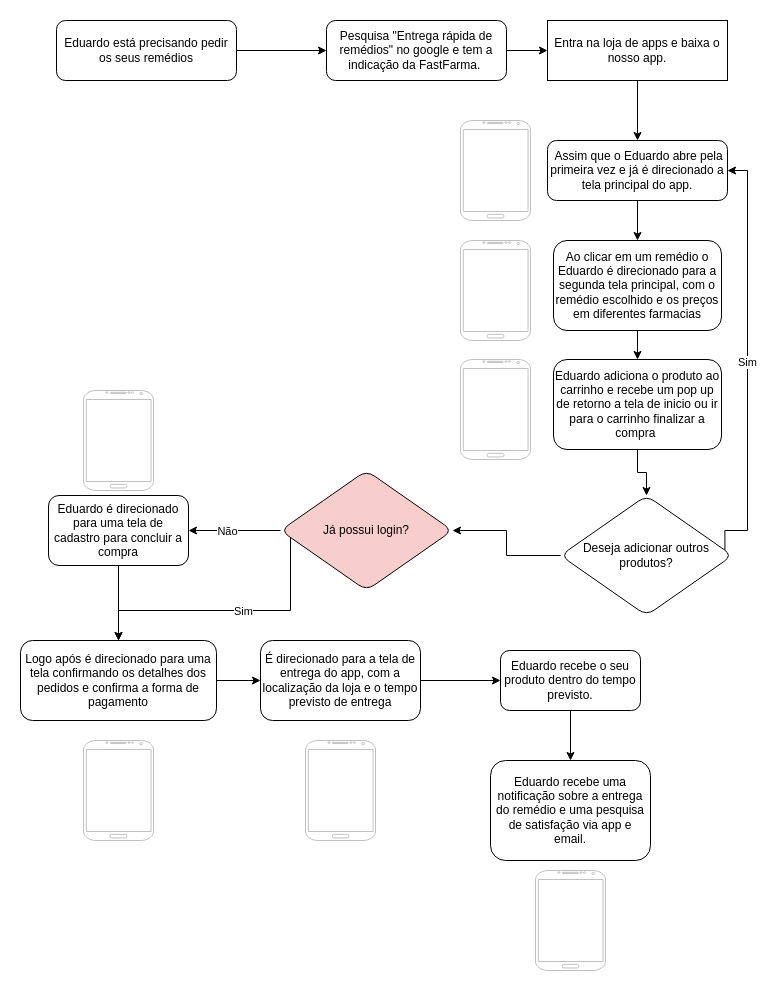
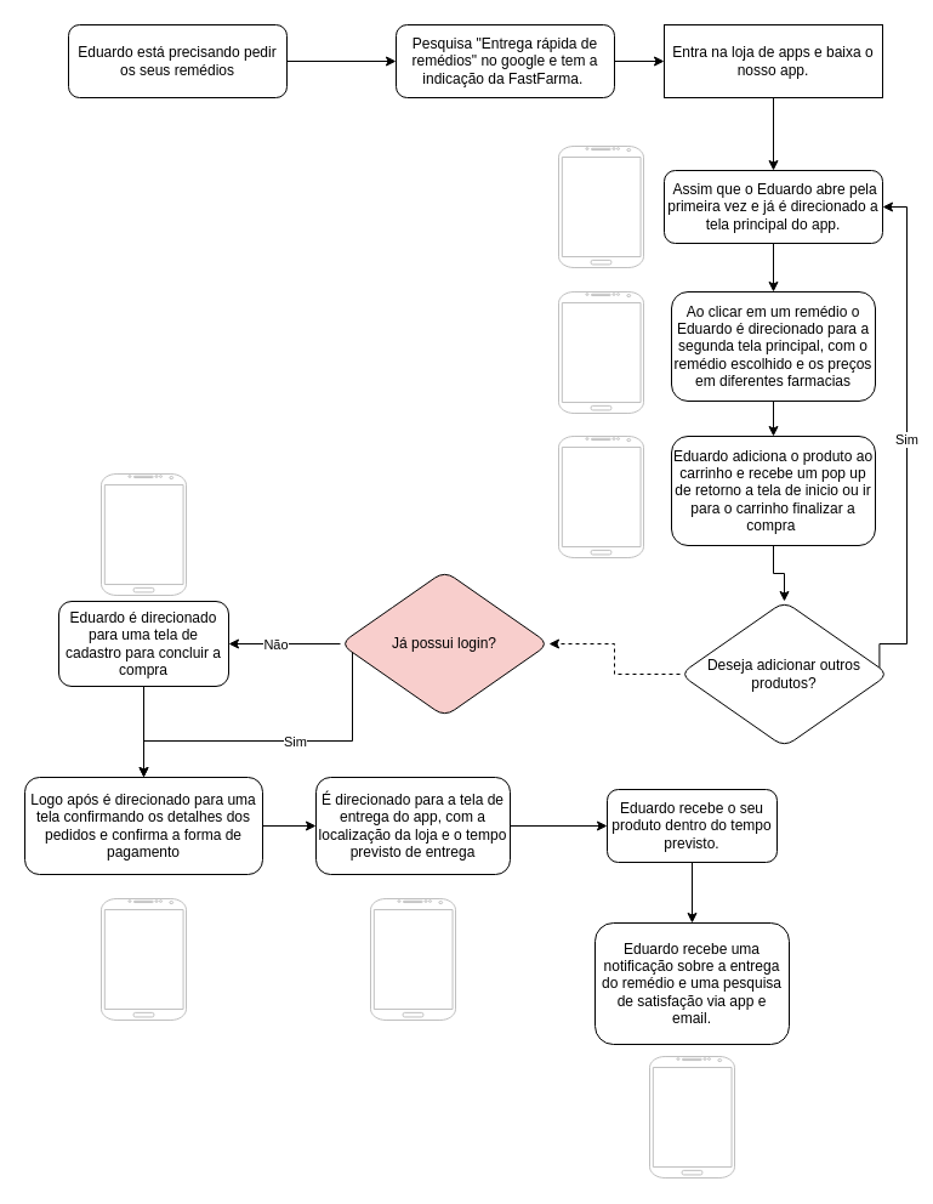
  <mxCell id="0" />
  <mxCell id="1" parent="0" />
  <mxCell id="2" style="edgeStyle=orthogonalEdgeStyle;rounded=0;orthogonalLoop=1;jettySize=auto;html=1;entryX=0;entryY=0.5;entryDx=0;entryDy=0;" edge="1" parent="1" source="3" target="5"><mxGeometry relative="1" as="geometry"><mxPoint x="360" y="50" as="targetPoint" /></mxGeometry></mxCell>
  <mxCell id="3" value="Eduardo está precisando pedir os seus remédios" style="rounded=1;whiteSpace=wrap;html=1;fontSize=12;glass=0;strokeWidth=1;shadow=0;" parent="1" vertex="1"><mxGeometry x="56" y="20" width="180" height="60" as="geometry" /></mxCell>
  <mxCell id="4" value="" style="edgeStyle=orthogonalEdgeStyle;rounded=0;orthogonalLoop=1;jettySize=auto;html=1;" edge="1" parent="1" source="5" target="7"><mxGeometry relative="1" as="geometry" /></mxCell>
  <mxCell id="5" value="Pesquisa &quot;Entrega rápida de remédios&quot; no google e tem a indicação da FastFarma.&amp;nbsp;" style="rounded=1;whiteSpace=wrap;html=1;fontSize=12;glass=0;strokeWidth=1;shadow=0;" vertex="1" parent="1"><mxGeometry x="326" y="20" width="180" height="60" as="geometry" /></mxCell>
  <mxCell id="6" value="" style="edgeStyle=orthogonalEdgeStyle;rounded=0;orthogonalLoop=1;jettySize=auto;html=1;" edge="1" parent="1" source="7" target="9"><mxGeometry relative="1" as="geometry" /></mxCell>
  <mxCell id="7" value="Entra na loja de apps e baixa o nosso app." style="whiteSpace=wrap;html=1;fontSize=12;glass=0;strokeWidth=1;shadow=0;rounded=0;" vertex="1" parent="1"><mxGeometry x="547" y="20" width="180" height="60" as="geometry" /></mxCell>
  <mxCell id="8" value="" style="edgeStyle=orthogonalEdgeStyle;rounded=0;orthogonalLoop=1;jettySize=auto;html=1;" edge="1" parent="1" source="9" target="12"><mxGeometry relative="1" as="geometry" /></mxCell>
  <mxCell id="9" value="&amp;nbsp;Assim que o Eduardo abre pela primeira vez e já é direcionado a tela principal do app." style="rounded=1;whiteSpace=wrap;html=1;glass=0;strokeWidth=1;shadow=0;" vertex="1" parent="1"><mxGeometry x="547" y="140" width="180" height="60" as="geometry" /></mxCell>
  <mxCell id="10" value="" style="verticalLabelPosition=bottom;verticalAlign=top;html=1;shadow=0;dashed=0;strokeWidth=1;shape=mxgraph.android.phone2;strokeColor=#c0c0c0;" vertex="1" parent="1"><mxGeometry x="460" y="120" width="70" height="100" as="geometry" /></mxCell>
  <mxCell id="11" value="" style="edgeStyle=orthogonalEdgeStyle;rounded=0;orthogonalLoop=1;jettySize=auto;html=1;" edge="1" parent="1" source="12" target="20"><mxGeometry relative="1" as="geometry" /></mxCell>
  <mxCell id="12" value="Ao clicar em um remédio o Eduardo é direcionado para a segunda tela principal, com o remédio escolhido e os preços em diferentes farmacias" style="rounded=1;whiteSpace=wrap;html=1;glass=0;strokeWidth=1;shadow=0;" vertex="1" parent="1"><mxGeometry x="553" y="240" width="168" height="90" as="geometry" /></mxCell>
  <mxCell id="13" value="" style="verticalLabelPosition=bottom;verticalAlign=top;html=1;shadow=0;dashed=0;strokeWidth=1;shape=mxgraph.android.phone2;strokeColor=#c0c0c0;" vertex="1" parent="1"><mxGeometry x="460" y="240" width="70" height="100" as="geometry" /></mxCell>
  <mxCell id="14" value="Sim" style="edgeStyle=orthogonalEdgeStyle;rounded=0;orthogonalLoop=1;jettySize=auto;html=1;entryX=1;entryY=0.5;entryDx=0;entryDy=0;exitX=0.956;exitY=0.48;exitDx=0;exitDy=0;exitPerimeter=0;" edge="1" parent="1" source="18" target="9"><mxGeometry relative="1" as="geometry"><mxPoint x="810" y="170" as="targetPoint" /><Array as="points"><mxPoint x="724" y="530" /><mxPoint x="747" y="530" /><mxPoint x="747" y="170" /></Array></mxGeometry></mxCell>
  <mxCell id="15" value="" style="edgeStyle=orthogonalEdgeStyle;rounded=0;orthogonalLoop=1;jettySize=auto;html=1;exitX=0;exitY=0.5;exitDx=0;exitDy=0;" edge="1" parent="1" source="28" target="23"><mxGeometry relative="1" as="geometry" /></mxCell>
  <mxCell id="16" value="Não" style="edgeLabel;html=1;align=center;verticalAlign=middle;resizable=0;points=[];" vertex="1" connectable="0" parent="15"><mxGeometry x="0.17" relative="1" as="geometry"><mxPoint as="offset" /></mxGeometry></mxCell>
- <mxCell id="17" value="" style="edgeStyle=orthogonalEdgeStyle;rounded=0;orthogonalLoop=1;jettySize=auto;html=1;" edge="1" parent="1" source="18" target="28"><mxGeometry relative="1" as="geometry" /></mxCell>
+ <mxCell id="17" value="" style="edgeStyle=orthogonalEdgeStyle;rounded=0;orthogonalLoop=1;jettySize=auto;html=1;dashed=1;" edge="1" parent="1" source="18" target="28"><mxGeometry relative="1" as="geometry" /></mxCell>
  <mxCell id="18" value="Deseja adicionar outros&lt;div&gt;produtos?&lt;/div&gt;" style="rhombus;whiteSpace=wrap;html=1;rounded=1;glass=0;strokeWidth=1;shadow=0;" vertex="1" parent="1"><mxGeometry x="560" y="495" width="172" height="120" as="geometry" /></mxCell>
  <mxCell id="19" value="" style="edgeStyle=orthogonalEdgeStyle;rounded=0;orthogonalLoop=1;jettySize=auto;html=1;" edge="1" parent="1" source="20" target="18"><mxGeometry relative="1" as="geometry" /></mxCell>
  <mxCell id="20" value="Eduardo adiciona o produto ao carrinho e recebe um pop up de retorno a tela de inicio ou ir para o carrinho finalizar a compra&amp;nbsp;" style="rounded=1;whiteSpace=wrap;html=1;glass=0;strokeWidth=1;shadow=0;" vertex="1" parent="1"><mxGeometry x="553" y="359" width="168" height="90" as="geometry" /></mxCell>
  <mxCell id="21" value="" style="verticalLabelPosition=bottom;verticalAlign=top;html=1;shadow=0;dashed=0;strokeWidth=1;shape=mxgraph.android.phone2;strokeColor=#c0c0c0;" vertex="1" parent="1"><mxGeometry x="83" y="390" width="70" height="100" as="geometry" /></mxCell>
  <mxCell id="22" value="" style="edgeStyle=orthogonalEdgeStyle;rounded=0;orthogonalLoop=1;jettySize=auto;html=1;" edge="1" parent="1" source="23" target="25"><mxGeometry relative="1" as="geometry" /></mxCell>
  <mxCell id="23" value="Eduardo é direcionado para uma tela de cadastro para concluir a compra" style="rounded=1;whiteSpace=wrap;html=1;glass=0;strokeWidth=1;shadow=0;" vertex="1" parent="1"><mxGeometry x="48" y="495" width="140" height="70" as="geometry" /></mxCell>
  <mxCell id="24" value="" style="edgeStyle=orthogonalEdgeStyle;rounded=0;orthogonalLoop=1;jettySize=auto;html=1;" edge="1" parent="1" source="25" target="30"><mxGeometry relative="1" as="geometry" /></mxCell>
  <mxCell id="25" value="Logo após é direcionado para uma tela confirmando os detalhes dos pedidos e confirma a forma de pagamento" style="whiteSpace=wrap;html=1;rounded=1;glass=0;strokeWidth=1;shadow=0;" vertex="1" parent="1"><mxGeometry x="20" y="640" width="196" height="80" as="geometry" /></mxCell>
  <mxCell id="26" value="" style="edgeStyle=orthogonalEdgeStyle;rounded=0;orthogonalLoop=1;jettySize=auto;html=1;entryX=0.5;entryY=0;entryDx=0;entryDy=0;" edge="1" parent="1" source="28" target="25"><mxGeometry relative="1" as="geometry"><mxPoint x="330" y="660" as="targetPoint" /><Array as="points"><mxPoint x="290" y="610" /><mxPoint x="118" y="610" /></Array></mxGeometry></mxCell>
  <mxCell id="27" value="Sim" style="edgeLabel;html=1;align=center;verticalAlign=middle;resizable=0;points=[];" vertex="1" connectable="0" parent="26"><mxGeometry x="-0.12" relative="1" as="geometry"><mxPoint as="offset" /></mxGeometry></mxCell>
  <mxCell id="28" value="Já possui login?" style="rhombus;whiteSpace=wrap;html=1;rounded=1;glass=0;strokeWidth=1;shadow=0;fillColor=#f8cecc;" vertex="1" parent="1"><mxGeometry x="280" y="470" width="172" height="120" as="geometry" /></mxCell>
  <mxCell id="29" value="" style="edgeStyle=orthogonalEdgeStyle;rounded=0;orthogonalLoop=1;jettySize=auto;html=1;" edge="1" parent="1" source="30" target="32"><mxGeometry relative="1" as="geometry" /></mxCell>
  <mxCell id="30" value="É direcionado para a tela de entrega do app, com a localização da loja e o tempo previsto de entrega" style="rounded=1;whiteSpace=wrap;html=1;glass=0;strokeWidth=1;shadow=0;" vertex="1" parent="1"><mxGeometry x="260" y="640" width="160" height="80" as="geometry" /></mxCell>
  <mxCell id="31" value="" style="edgeStyle=orthogonalEdgeStyle;rounded=0;orthogonalLoop=1;jettySize=auto;html=1;" edge="1" parent="1" source="32" target="36"><mxGeometry relative="1" as="geometry" /></mxCell>
  <mxCell id="32" value="Eduardo recebe o seu produto dentro do tempo previsto." style="rounded=1;whiteSpace=wrap;html=1;glass=0;strokeWidth=1;shadow=0;" vertex="1" parent="1"><mxGeometry x="500" y="650" width="140" height="60" as="geometry" /></mxCell>
  <mxCell id="33" value="" style="verticalLabelPosition=bottom;verticalAlign=top;html=1;shadow=0;dashed=0;strokeWidth=1;shape=mxgraph.android.phone2;strokeColor=#c0c0c0;" vertex="1" parent="1"><mxGeometry x="460" y="359" width="70" height="100" as="geometry" /></mxCell>
  <mxCell id="34" value="" style="verticalLabelPosition=bottom;verticalAlign=top;html=1;shadow=0;dashed=0;strokeWidth=1;shape=mxgraph.android.phone2;strokeColor=#c0c0c0;" vertex="1" parent="1"><mxGeometry x="83" y="740" width="70" height="100" as="geometry" /></mxCell>
  <mxCell id="35" value="" style="verticalLabelPosition=bottom;verticalAlign=top;html=1;shadow=0;dashed=0;strokeWidth=1;shape=mxgraph.android.phone2;strokeColor=#c0c0c0;" vertex="1" parent="1"><mxGeometry x="305" y="740" width="70" height="100" as="geometry" /></mxCell>
  <mxCell id="36" value="Eduardo recebe uma notificação sobre a entrega do remédio e uma pesquisa de satisfação via app e email." style="rounded=1;whiteSpace=wrap;html=1;glass=0;strokeWidth=1;shadow=0;" vertex="1" parent="1"><mxGeometry x="490" y="760" width="160" height="100" as="geometry" /></mxCell>
  <mxCell id="37" value="" style="verticalLabelPosition=bottom;verticalAlign=top;html=1;shadow=0;dashed=0;strokeWidth=1;shape=mxgraph.android.phone2;strokeColor=#c0c0c0;" vertex="1" parent="1"><mxGeometry x="535" y="870" width="70" height="100" as="geometry" /></mxCell>
